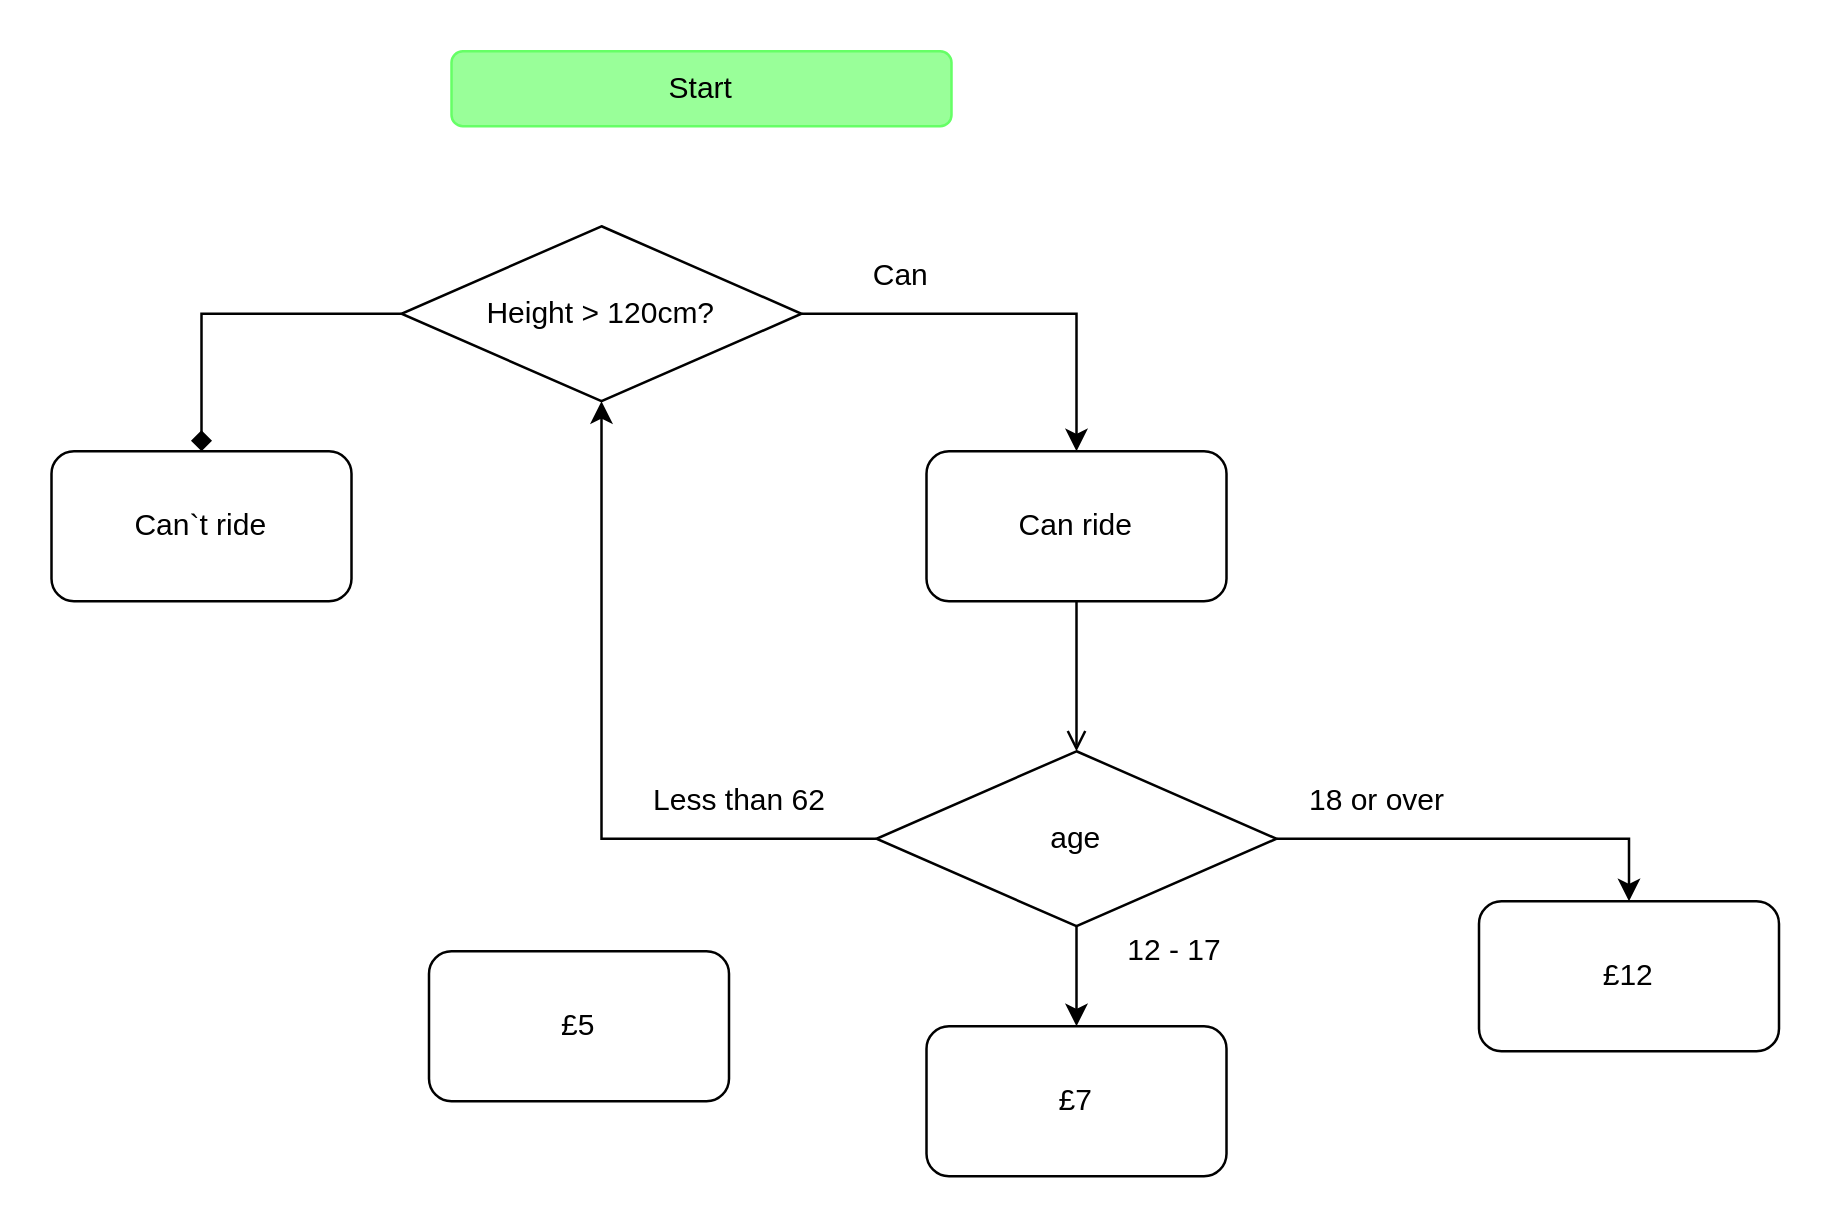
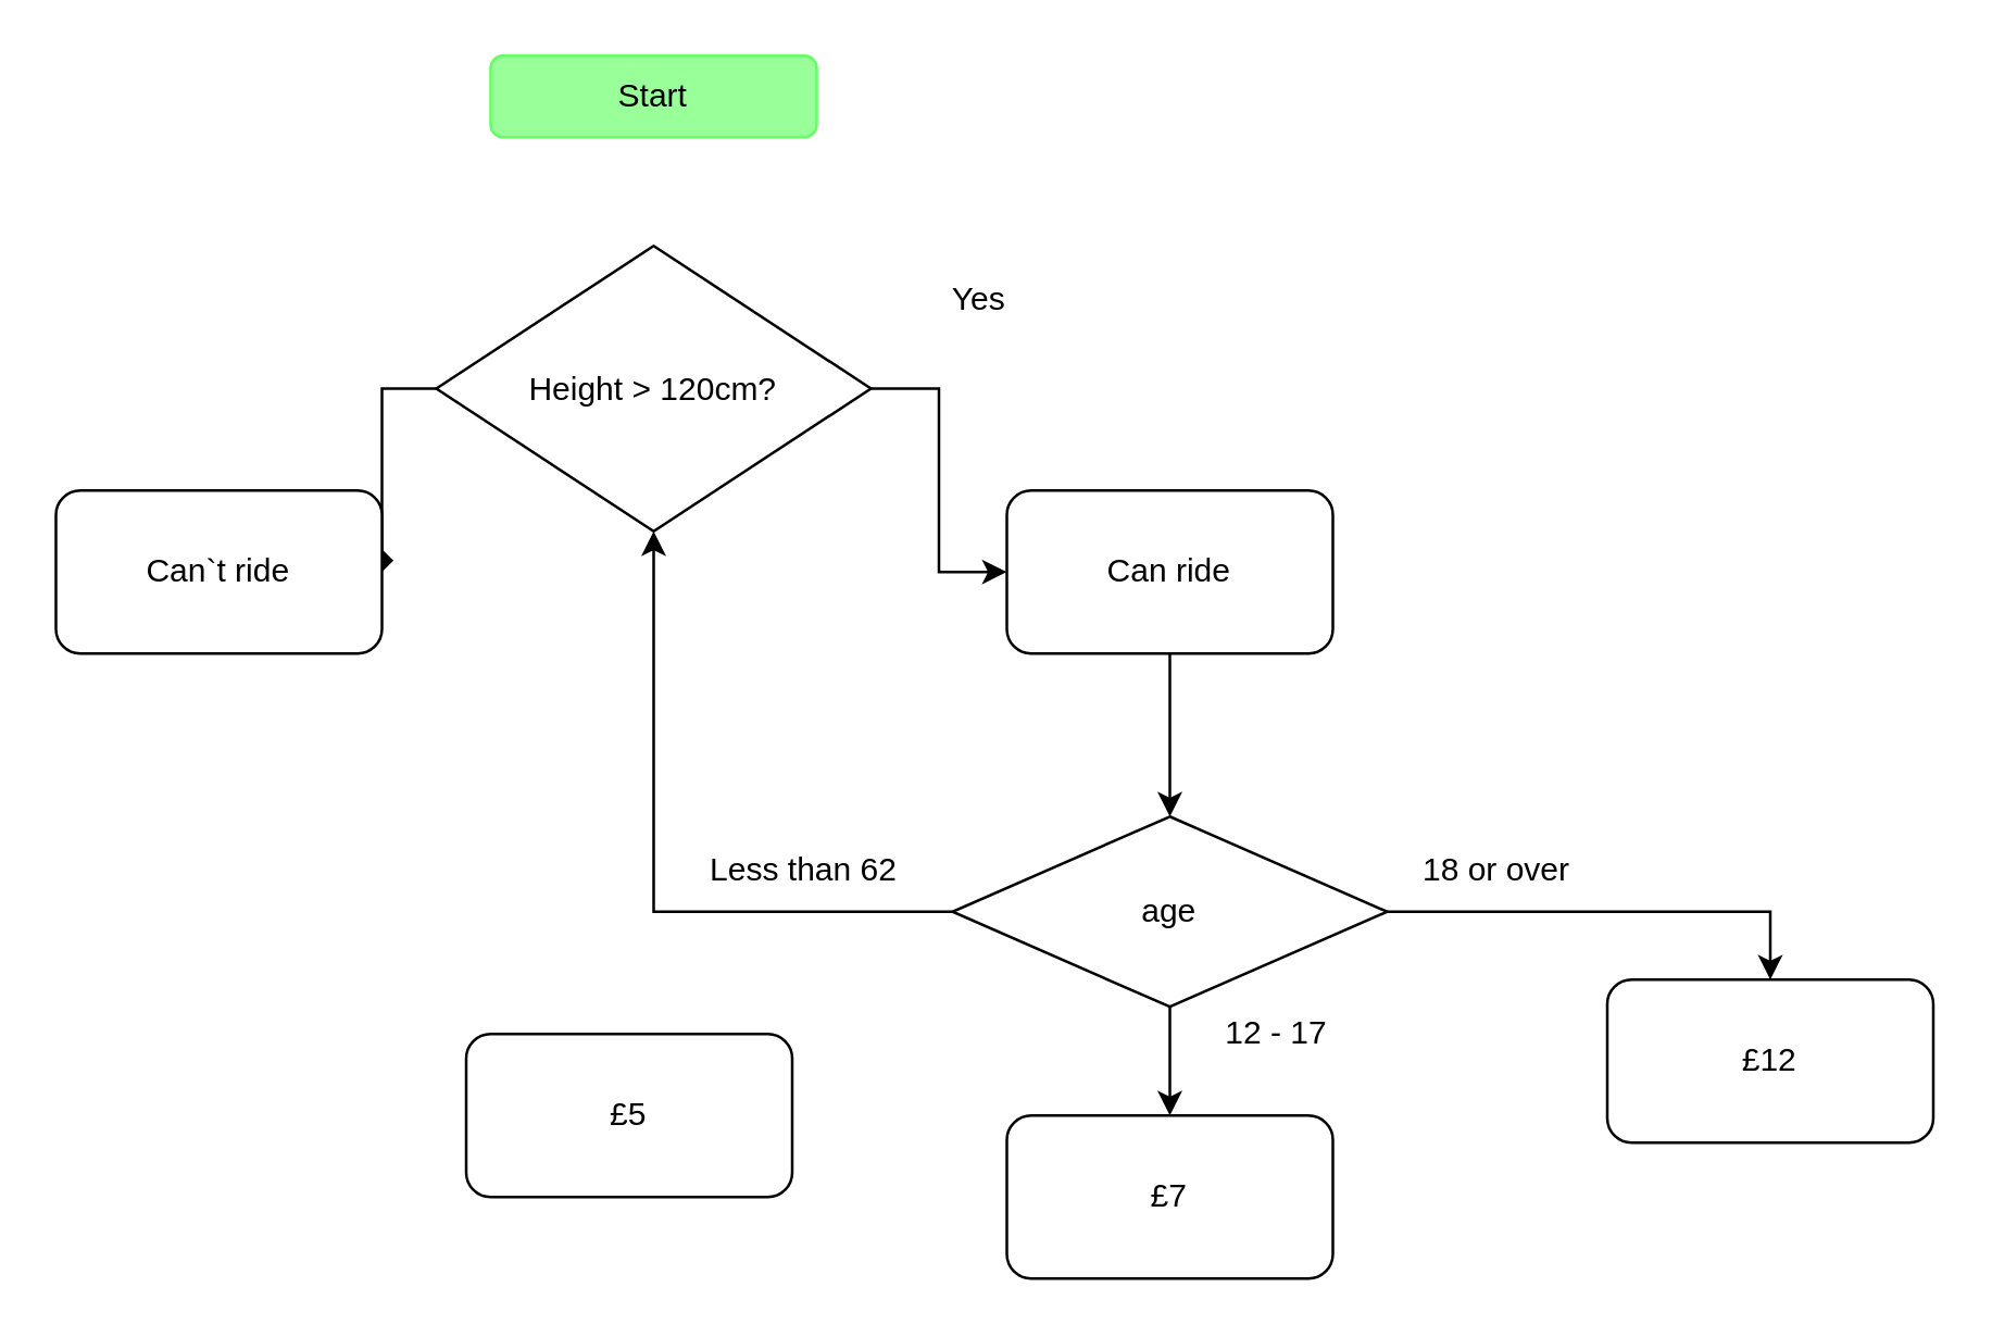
  <mxCell id="0" />
  <mxCell id="1" parent="0" />
- <mxCell id="2" value="Start" style="rounded=1;whiteSpace=wrap;html=1;fillColor=#99FF99;strokeColor=#66FF66;" parent="1" vertex="1"><mxGeometry x="180" y="20" width="200" height="30" as="geometry" /></mxCell>
+ <mxCell id="2" value="Start" style="rounded=1;whiteSpace=wrap;html=1;fillColor=#99FF99;strokeColor=#66FF66;" parent="1" vertex="1"><mxGeometry x="180" y="20" width="120" height="30" as="geometry" /></mxCell>
  <mxCell id="3" style="edgeStyle=orthogonalEdgeStyle;rounded=0;orthogonalLoop=1;jettySize=auto;html=1;exitX=0.5;exitY=1;exitDx=0;exitDy=0;" parent="1" source="2" target="2" edge="1"><mxGeometry relative="1" as="geometry" /></mxCell>
  <mxCell id="4" style="edgeStyle=orthogonalEdgeStyle;rounded=0;orthogonalLoop=1;jettySize=auto;html=1;endArrow=diamond;" parent="1" source="6" target="7" edge="1"><mxGeometry relative="1" as="geometry" /></mxCell>
  <mxCell id="5" style="edgeStyle=orthogonalEdgeStyle;rounded=0;orthogonalLoop=1;jettySize=auto;html=1;exitX=1;exitY=0.5;exitDx=0;exitDy=0;" parent="1" source="6" target="9" edge="1"><mxGeometry relative="1" as="geometry" /></mxCell>
- <mxCell id="6" value="Height &amp;gt; 120cm?" style="rhombus;whiteSpace=wrap;html=1;strokeColor=#000000;fillColor=#FFFFFF;" parent="1" vertex="1"><mxGeometry x="160" y="90" width="160" height="70" as="geometry" /></mxCell>
+ <mxCell id="6" value="Height &amp;gt; 120cm?" style="rhombus;whiteSpace=wrap;html=1;strokeColor=#000000;fillColor=#FFFFFF;" parent="1" vertex="1"><mxGeometry x="160" y="90" width="160" height="105" as="geometry" /></mxCell>
  <mxCell id="7" value="Can`t ride" style="rounded=1;whiteSpace=wrap;html=1;strokeColor=#000000;fillColor=#FFFFFF;" parent="1" vertex="1"><mxGeometry x="20" y="180" width="120" height="60" as="geometry" /></mxCell>
- <mxCell id="8" value="" style="edgeStyle=orthogonalEdgeStyle;rounded=0;orthogonalLoop=1;jettySize=auto;html=1;endArrow=open;" parent="1" source="9" target="14" edge="1"><mxGeometry relative="1" as="geometry" /></mxCell>
+ <mxCell id="8" value="" style="edgeStyle=orthogonalEdgeStyle;rounded=0;orthogonalLoop=1;jettySize=auto;html=1;" parent="1" source="9" target="14" edge="1"><mxGeometry relative="1" as="geometry" /></mxCell>
  <mxCell id="9" value="Can ride" style="rounded=1;whiteSpace=wrap;html=1;strokeColor=#000000;fillColor=#FFFFFF;" parent="1" vertex="1"><mxGeometry x="370" y="180" width="120" height="60" as="geometry" /></mxCell>
- <mxCell id="10" value="Can" style="text;html=1;strokeColor=none;fillColor=none;align=center;verticalAlign=middle;whiteSpace=wrap;rounded=0;" parent="1" vertex="1"><mxGeometry x="340" y="100" width="40" height="20" as="geometry" /></mxCell>
+ <mxCell id="10" value="Yes" style="text;html=1;strokeColor=none;fillColor=none;align=center;verticalAlign=middle;whiteSpace=wrap;rounded=0;" parent="1" vertex="1"><mxGeometry x="340" y="100" width="40" height="20" as="geometry" /></mxCell>
  <mxCell id="11" style="edgeStyle=orthogonalEdgeStyle;rounded=0;orthogonalLoop=1;jettySize=auto;html=1;exitX=0;exitY=0.5;exitDx=0;exitDy=0;" parent="1" source="14" target="6" edge="1"><mxGeometry relative="1" as="geometry" /></mxCell>
  <mxCell id="12" style="edgeStyle=orthogonalEdgeStyle;rounded=0;orthogonalLoop=1;jettySize=auto;html=1;exitX=1;exitY=0.5;exitDx=0;exitDy=0;entryX=0.5;entryY=0;entryDx=0;entryDy=0;" parent="1" source="14" target="15" edge="1"><mxGeometry relative="1" as="geometry" /></mxCell>
  <mxCell id="13" value="" style="edgeStyle=orthogonalEdgeStyle;rounded=0;orthogonalLoop=1;jettySize=auto;html=1;" parent="1" source="14" target="19" edge="1"><mxGeometry relative="1" as="geometry" /></mxCell>
  <mxCell id="14" value="age" style="rhombus;whiteSpace=wrap;html=1;strokeColor=#000000;fillColor=#FFFFFF;" parent="1" vertex="1"><mxGeometry x="350" y="300" width="160" height="70" as="geometry" /></mxCell>
  <mxCell id="15" value="£12" style="rounded=1;whiteSpace=wrap;html=1;strokeColor=#000000;fillColor=#FFFFFF;" parent="1" vertex="1"><mxGeometry x="591" y="360" width="120" height="60" as="geometry" /></mxCell>
  <mxCell id="16" value="18 or over" style="text;html=1;strokeColor=none;fillColor=none;align=center;verticalAlign=middle;whiteSpace=wrap;rounded=0;" parent="1" vertex="1"><mxGeometry x="510" y="310" width="81" height="20" as="geometry" /></mxCell>
  <mxCell id="17" value="£5" style="rounded=1;whiteSpace=wrap;html=1;strokeColor=#000000;fillColor=#FFFFFF;" parent="1" vertex="1"><mxGeometry x="171" y="380" width="120" height="60" as="geometry" /></mxCell>
  <mxCell id="18" value="Less than 62" style="text;html=1;strokeColor=none;fillColor=none;align=center;verticalAlign=middle;whiteSpace=wrap;rounded=0;" parent="1" vertex="1"><mxGeometry x="251" y="310" width="89" height="20" as="geometry" /></mxCell>
  <mxCell id="19" value="£7" style="rounded=1;whiteSpace=wrap;html=1;strokeColor=#000000;fillColor=#FFFFFF;" parent="1" vertex="1"><mxGeometry x="370" y="410" width="120" height="60" as="geometry" /></mxCell>
  <mxCell id="20" value="12 - 17" style="text;html=1;strokeColor=none;fillColor=none;align=center;verticalAlign=middle;whiteSpace=wrap;rounded=0;" parent="1" vertex="1"><mxGeometry x="429" y="370" width="81" height="20" as="geometry" /></mxCell>
